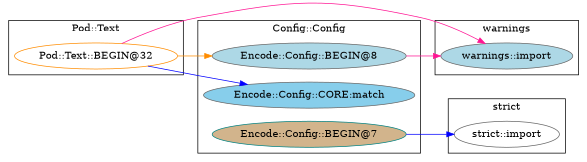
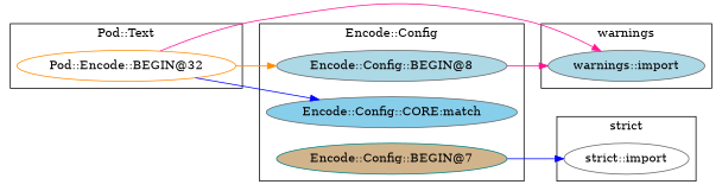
  digraph {
    rankdir=LR
    node [color=gray40 fillcolor=lightblue style=filled]
    edge [color=deeppink]
    "warnings::import"
-   "Pod::Text::BEGIN@32" [color=darkorange fillcolor=white]
+   "Pod::Text::BEGIN@32" [color=darkorange fillcolor=white label="Pod::Encode::BEGIN@32"]
    "strict::import" [fillcolor=white]
    "Encode::Config::BEGIN@7" [color=teal fillcolor=tan]
    "Encode::Config::BEGIN@8"
    "Encode::Config::CORE:match" [fillcolor=skyblue]
    subgraph cluster_1 {
      label=warnings
      "warnings::import"
    }
    subgraph cluster_2 {
      label="Pod::Text"
      "Pod::Text::BEGIN@32"
    }
    subgraph cluster_3 {
      label="strict"
      "strict::import"
    }
    subgraph cluster_4 {
-     label="Config::Config"
+     label="Encode::Config"
      "Encode::Config::BEGIN@7"
      "Encode::Config::BEGIN@8"
      "Encode::Config::CORE:match"
    }
    "Pod::Text::BEGIN@32" -> "warnings::import"
    "Pod::Text::BEGIN@32" -> "Encode::Config::BEGIN@8" [color=darkorange]
    "Pod::Text::BEGIN@32" -> "Encode::Config::CORE:match" [color=blue]
    "Encode::Config::BEGIN@7" -> "strict::import" [color=blue]
    "Encode::Config::BEGIN@8" -> "warnings::import"
  }
